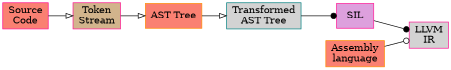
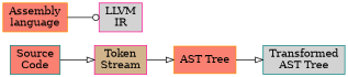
  digraph {
    rankdir=LR
    node [color=deeppink fillcolor=salmon shape=box style=filled]
    edge [arrowhead=onormal]
-   "Source\nCode"
+   "Source\nCode" [color=teal]
    "Token\nStream" [fillcolor=tan]
    "AST Tree" [color=darkorange]
    "Transformed\nAST Tree" [color=teal fillcolor=lightgrey]
-   SIL [fillcolor=plum]
    "LLVM\nIR" [fillcolor=lightgrey]
    "Assembly\nlanguage" [color=darkorange]
    "Source\nCode" -> "Token\nStream"
    "Token\nStream" -> "AST Tree"
    "AST Tree" -> "Transformed\nAST Tree"
-   "Transformed\nAST Tree" -> SIL [arrowhead=dot]
-   SIL -> "LLVM\nIR" [arrowhead=dot]
    "Assembly\nlanguage" -> "LLVM\nIR" [arrowhead=odot]
  }
